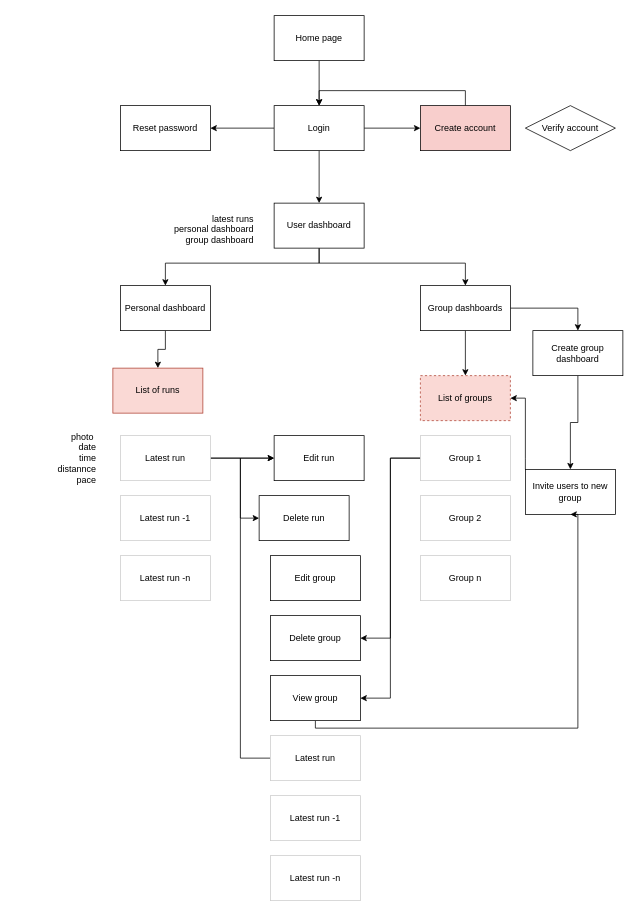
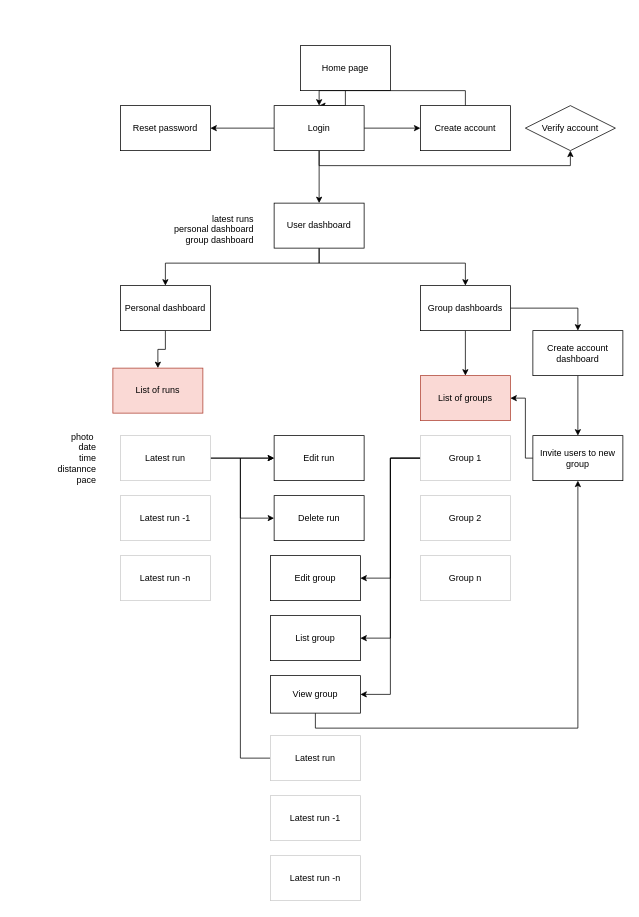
  <mxCell id="0" />
  <mxCell id="1" parent="0" />
  <mxCell id="2" value="" style="edgeStyle=orthogonalEdgeStyle;rounded=0;orthogonalLoop=1;jettySize=auto;html=1;" edge="1" parent="1" source="3" target="8"><mxGeometry relative="1" as="geometry" /></mxCell>
- <mxCell id="3" value="Home page" style="rounded=0;whiteSpace=wrap;html=1;" vertex="1" parent="1"><mxGeometry x="365" y="20" width="120" height="60" as="geometry" /></mxCell>
+ <mxCell id="3" value="Home page" style="rounded=0;whiteSpace=wrap;html=1;" vertex="1" parent="1"><mxGeometry x="400" y="60" width="120" height="60" as="geometry" /></mxCell>
  <mxCell id="4" value="" style="edgeStyle=orthogonalEdgeStyle;rounded=0;orthogonalLoop=1;jettySize=auto;html=1;" edge="1" parent="1" source="8" target="11"><mxGeometry relative="1" as="geometry" /></mxCell>
  <mxCell id="5" value="" style="edgeStyle=orthogonalEdgeStyle;rounded=0;orthogonalLoop=1;jettySize=auto;html=1;" edge="1" parent="1" source="8" target="10"><mxGeometry relative="1" as="geometry" /></mxCell>
+ <mxCell id="6" style="edgeStyle=orthogonalEdgeStyle;rounded=0;orthogonalLoop=1;jettySize=auto;html=1;entryX=0.5;entryY=1;entryDx=0;entryDy=0;" edge="1" parent="1" source="8" target="12"><mxGeometry relative="1" as="geometry"><Array as="points"><mxPoint x="425" y="220" /><mxPoint x="760" y="220" /></Array></mxGeometry></mxCell>
  <mxCell id="7" style="edgeStyle=orthogonalEdgeStyle;rounded=0;orthogonalLoop=1;jettySize=auto;html=1;" edge="1" parent="1" source="8" target="15"><mxGeometry relative="1" as="geometry" /></mxCell>
  <mxCell id="8" value="Login" style="rounded=0;whiteSpace=wrap;html=1;" vertex="1" parent="1"><mxGeometry x="365" y="140" width="120" height="60" as="geometry" /></mxCell>
  <mxCell id="9" style="edgeStyle=orthogonalEdgeStyle;rounded=0;orthogonalLoop=1;jettySize=auto;html=1;entryX=0.5;entryY=0;entryDx=0;entryDy=0;" edge="1" parent="1" source="10" target="8"><mxGeometry relative="1" as="geometry"><Array as="points"><mxPoint x="620" y="120" /><mxPoint x="425" y="120" /></Array></mxGeometry></mxCell>
- <mxCell id="10" value="Create account" style="rounded=0;whiteSpace=wrap;html=1;fillColor=#f8cecc;" vertex="1" parent="1"><mxGeometry x="560" y="140" width="120" height="60" as="geometry" /></mxCell>
+ <mxCell id="10" value="Create account" style="rounded=0;whiteSpace=wrap;html=1;" vertex="1" parent="1"><mxGeometry x="560" y="140" width="120" height="60" as="geometry" /></mxCell>
  <mxCell id="11" value="Reset password" style="rounded=0;whiteSpace=wrap;html=1;" vertex="1" parent="1"><mxGeometry x="160" y="140" width="120" height="60" as="geometry" /></mxCell>
  <mxCell id="12" value="Verify account" style="rhombus;whiteSpace=wrap;html=1;" vertex="1" parent="1"><mxGeometry x="700" y="140" width="120" height="60" as="geometry" /></mxCell>
  <mxCell id="13" value="" style="edgeStyle=orthogonalEdgeStyle;rounded=0;orthogonalLoop=1;jettySize=auto;html=1;" edge="1" parent="1" source="15" target="21"><mxGeometry relative="1" as="geometry"><Array as="points"><mxPoint x="425" y="350" /><mxPoint x="620" y="350" /></Array></mxGeometry></mxCell>
  <mxCell id="14" style="edgeStyle=orthogonalEdgeStyle;rounded=0;orthogonalLoop=1;jettySize=auto;html=1;" edge="1" parent="1" source="15" target="18"><mxGeometry relative="1" as="geometry"><Array as="points"><mxPoint x="425" y="350" /><mxPoint x="220" y="350" /></Array></mxGeometry></mxCell>
  <mxCell id="15" value="User dashboard" style="rounded=0;whiteSpace=wrap;html=1;" vertex="1" parent="1"><mxGeometry x="365" y="270" width="120" height="60" as="geometry" /></mxCell>
  <mxCell id="16" value="latest runs&lt;div&gt;personal dashboard&lt;/div&gt;&lt;div&gt;group dashboard&lt;/div&gt;" style="text;html=1;align=right;verticalAlign=middle;whiteSpace=wrap;rounded=0;" vertex="1" parent="1"><mxGeometry x="160" y="290" width="180" height="30" as="geometry" /></mxCell>
  <mxCell id="17" value="" style="edgeStyle=orthogonalEdgeStyle;rounded=0;orthogonalLoop=1;jettySize=auto;html=1;" edge="1" parent="1" source="18" target="22"><mxGeometry relative="1" as="geometry" /></mxCell>
  <mxCell id="18" value="Personal dashboard" style="rounded=0;whiteSpace=wrap;html=1;" vertex="1" parent="1"><mxGeometry x="160" y="380" width="120" height="60" as="geometry" /></mxCell>
  <mxCell id="19" style="edgeStyle=orthogonalEdgeStyle;rounded=0;orthogonalLoop=1;jettySize=auto;html=1;entryX=0.5;entryY=0;entryDx=0;entryDy=0;" edge="1" parent="1" source="21" target="32"><mxGeometry relative="1" as="geometry" /></mxCell>
  <mxCell id="20" value="" style="edgeStyle=orthogonalEdgeStyle;rounded=0;orthogonalLoop=1;jettySize=auto;html=1;" edge="1" parent="1" source="21" target="33"><mxGeometry relative="1" as="geometry" /></mxCell>
  <mxCell id="21" value="Group dashboards" style="rounded=0;whiteSpace=wrap;html=1;" vertex="1" parent="1"><mxGeometry x="560" y="380" width="120" height="60" as="geometry" /></mxCell>
  <mxCell id="22" value="List of runs" style="rounded=0;whiteSpace=wrap;html=1;fillColor=#fad9d5;strokeColor=#ae4132;" vertex="1" parent="1"><mxGeometry x="150" y="490" width="120" height="60" as="geometry" /></mxCell>
  <mxCell id="23" value="photo&amp;nbsp;&lt;br&gt;date&lt;br&gt;time&lt;br&gt;distannce&lt;br&gt;pace" style="text;html=1;align=right;verticalAlign=middle;whiteSpace=wrap;rounded=0;" vertex="1" parent="1"><mxGeometry x="20" y="595" width="110" height="30" as="geometry" /></mxCell>
  <mxCell id="24" value="" style="edgeStyle=orthogonalEdgeStyle;rounded=0;orthogonalLoop=1;jettySize=auto;html=1;" edge="1" parent="1" source="26" target="29"><mxGeometry relative="1" as="geometry" /></mxCell>
  <mxCell id="25" style="edgeStyle=orthogonalEdgeStyle;rounded=0;orthogonalLoop=1;jettySize=auto;html=1;entryX=0;entryY=0.5;entryDx=0;entryDy=0;" edge="1" parent="1" source="26" target="30"><mxGeometry relative="1" as="geometry"><Array as="points"><mxPoint x="320" y="610" /><mxPoint x="320" y="690" /></Array></mxGeometry></mxCell>
  <mxCell id="26" value="Latest run" style="rounded=0;whiteSpace=wrap;html=1;strokeColor=#CCCCCC;" vertex="1" parent="1"><mxGeometry x="160" y="580" width="120" height="60" as="geometry" /></mxCell>
  <mxCell id="27" value="Latest run -1" style="rounded=0;whiteSpace=wrap;html=1;strokeColor=#CCCCCC;" vertex="1" parent="1"><mxGeometry x="160" y="660" width="120" height="60" as="geometry" /></mxCell>
  <mxCell id="28" value="Latest run -n" style="rounded=0;whiteSpace=wrap;html=1;strokeColor=#CCCCCC;" vertex="1" parent="1"><mxGeometry x="160" y="740" width="120" height="60" as="geometry" /></mxCell>
  <mxCell id="29" value="Edit run" style="rounded=0;whiteSpace=wrap;html=1;" vertex="1" parent="1"><mxGeometry x="365" y="580" width="120" height="60" as="geometry" /></mxCell>
- <mxCell id="30" value="Delete run" style="rounded=0;whiteSpace=wrap;html=1;" vertex="1" parent="1"><mxGeometry x="345" y="660" width="120" height="60" as="geometry" /></mxCell>
+ <mxCell id="30" value="Delete run" style="rounded=0;whiteSpace=wrap;html=1;" vertex="1" parent="1"><mxGeometry x="365" y="660" width="120" height="60" as="geometry" /></mxCell>
  <mxCell id="31" value="" style="edgeStyle=orthogonalEdgeStyle;rounded=0;orthogonalLoop=1;jettySize=auto;html=1;" edge="1" parent="1" source="32" target="43"><mxGeometry relative="1" as="geometry" /></mxCell>
- <mxCell id="32" value="Create group dashboard" style="rounded=0;whiteSpace=wrap;html=1;" vertex="1" parent="1"><mxGeometry x="710" y="440" width="120" height="60" as="geometry" /></mxCell>
- <mxCell id="33" value="List of groups" style="rounded=0;whiteSpace=wrap;html=1;fillColor=#fad9d5;strokeColor=#ae4132;dashed=1;" vertex="1" parent="1"><mxGeometry x="560" y="500" width="120" height="60" as="geometry" /></mxCell>
+ <mxCell id="32" value="Create account dashboard" style="rounded=0;whiteSpace=wrap;html=1;" vertex="1" parent="1"><mxGeometry x="710" y="440" width="120" height="60" as="geometry" /></mxCell>
+ <mxCell id="33" value="List of groups" style="rounded=0;whiteSpace=wrap;html=1;fillColor=#fad9d5;strokeColor=#ae4132;" vertex="1" parent="1"><mxGeometry x="560" y="500" width="120" height="60" as="geometry" /></mxCell>
+ <mxCell id="34" style="edgeStyle=orthogonalEdgeStyle;rounded=0;orthogonalLoop=1;jettySize=auto;html=1;entryX=1;entryY=0.5;entryDx=0;entryDy=0;" edge="1" parent="1" source="37" target="40"><mxGeometry relative="1" as="geometry" /></mxCell>
  <mxCell id="35" style="edgeStyle=orthogonalEdgeStyle;rounded=0;orthogonalLoop=1;jettySize=auto;html=1;entryX=1;entryY=0.5;entryDx=0;entryDy=0;" edge="1" parent="1" source="37" target="41"><mxGeometry relative="1" as="geometry" /></mxCell>
  <mxCell id="36" style="edgeStyle=orthogonalEdgeStyle;rounded=0;orthogonalLoop=1;jettySize=auto;html=1;entryX=1;entryY=0.5;entryDx=0;entryDy=0;" edge="1" parent="1" source="37" target="45"><mxGeometry relative="1" as="geometry" /></mxCell>
  <mxCell id="37" value="Group 1" style="rounded=0;whiteSpace=wrap;html=1;strokeColor=#CCCCCC;" vertex="1" parent="1"><mxGeometry x="560" y="580" width="120" height="60" as="geometry" /></mxCell>
  <mxCell id="38" value="Group 2" style="rounded=0;whiteSpace=wrap;html=1;strokeColor=#CCCCCC;" vertex="1" parent="1"><mxGeometry x="560" y="660" width="120" height="60" as="geometry" /></mxCell>
  <mxCell id="39" value="Group n" style="rounded=0;whiteSpace=wrap;html=1;strokeColor=#CCCCCC;" vertex="1" parent="1"><mxGeometry x="560" y="740" width="120" height="60" as="geometry" /></mxCell>
  <mxCell id="40" value="Edit group" style="rounded=0;whiteSpace=wrap;html=1;" vertex="1" parent="1"><mxGeometry x="360" y="740" width="120" height="60" as="geometry" /></mxCell>
- <mxCell id="41" value="Delete group" style="rounded=0;whiteSpace=wrap;html=1;" vertex="1" parent="1"><mxGeometry x="360" y="820" width="120" height="60" as="geometry" /></mxCell>
+ <mxCell id="41" value="List group" style="rounded=0;whiteSpace=wrap;html=1;" vertex="1" parent="1"><mxGeometry x="360" y="820" width="120" height="60" as="geometry" /></mxCell>
  <mxCell id="42" style="edgeStyle=orthogonalEdgeStyle;rounded=0;orthogonalLoop=1;jettySize=auto;html=1;entryX=1;entryY=0.5;entryDx=0;entryDy=0;" edge="1" parent="1" source="43" target="33"><mxGeometry relative="1" as="geometry"><Array as="points"><mxPoint x="700" y="610" /><mxPoint x="700" y="530" /></Array></mxGeometry></mxCell>
- <mxCell id="43" value="Invite users to new group" style="rounded=0;whiteSpace=wrap;html=1;" vertex="1" parent="1"><mxGeometry x="700" y="625" width="120" height="60" as="geometry" /></mxCell>
+ <mxCell id="43" value="Invite users to new group" style="rounded=0;whiteSpace=wrap;html=1;" vertex="1" parent="1"><mxGeometry x="710" y="580" width="120" height="60" as="geometry" /></mxCell>
  <mxCell id="44" style="edgeStyle=orthogonalEdgeStyle;rounded=0;orthogonalLoop=1;jettySize=auto;html=1;entryX=0.5;entryY=1;entryDx=0;entryDy=0;" edge="1" parent="1" source="45" target="43"><mxGeometry relative="1" as="geometry"><Array as="points"><mxPoint x="420" y="970" /><mxPoint x="770" y="970" /></Array></mxGeometry></mxCell>
- <mxCell id="45" value="View group" style="rounded=0;whiteSpace=wrap;html=1;" vertex="1" parent="1"><mxGeometry x="360" y="900" width="120" height="60" as="geometry" /></mxCell>
+ <mxCell id="45" value="View group" style="rounded=0;whiteSpace=wrap;html=1;" vertex="1" parent="1"><mxGeometry x="360" y="900" width="120" height="50" as="geometry" /></mxCell>
  <mxCell id="46" style="edgeStyle=orthogonalEdgeStyle;rounded=0;orthogonalLoop=1;jettySize=auto;html=1;entryX=0;entryY=0.5;entryDx=0;entryDy=0;" edge="1" parent="1" source="47" target="29"><mxGeometry relative="1" as="geometry"><Array as="points"><mxPoint x="320" y="1010" /><mxPoint x="320" y="610" /></Array></mxGeometry></mxCell>
  <mxCell id="47" value="Latest run" style="rounded=0;whiteSpace=wrap;html=1;strokeColor=#CCCCCC;" vertex="1" parent="1"><mxGeometry x="360" y="980" width="120" height="60" as="geometry" /></mxCell>
  <mxCell id="48" value="Latest run -1" style="rounded=0;whiteSpace=wrap;html=1;strokeColor=#CCCCCC;" vertex="1" parent="1"><mxGeometry x="360" y="1060" width="120" height="60" as="geometry" /></mxCell>
  <mxCell id="49" value="Latest run -n" style="rounded=0;whiteSpace=wrap;html=1;strokeColor=#CCCCCC;" vertex="1" parent="1"><mxGeometry x="360" y="1140" width="120" height="60" as="geometry" /></mxCell>
